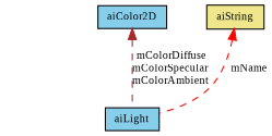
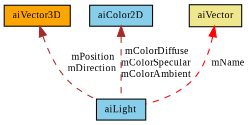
  digraph {
    fontname="Liberation Serif"
    node [color=black fillcolor=skyblue fontname="Liberation Serif" fontsize=10 shape=record style=filled]
    edge [color=brown dir=back fontname="Liberation Serif" fontsize=10 labelfontname=Helvetica labelfontsize=10 style=dashed]
    n1 [fontcolor=black height=0.2 label=aiLight width=0.4]
+   n2 [fillcolor=orange height=0.2 label=aiVector3D width=0.4]
    n3 [height=0.2 label=aiColor2D width=0.4]
-   n4 [fillcolor=khaki height=0.2 label=aiString width=0.4]
+   n4 [fillcolor=khaki height=0.2 label=aiVector width=0.4]
+   n2 -> n1 [label=" mPosition\nmDirection"]
    n3 -> n1 [label=" mColorDiffuse\nmColorSpecular\nmColorAmbient"]
    n4 -> n1 [color=red label=" mName"]
  }
